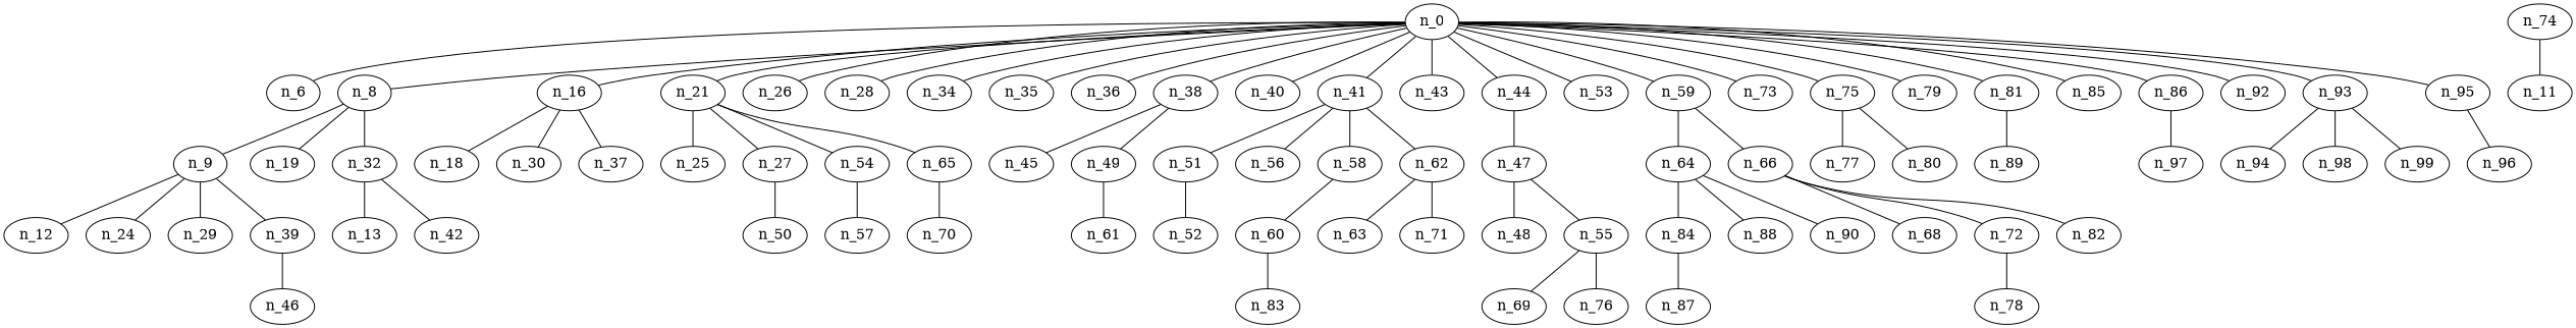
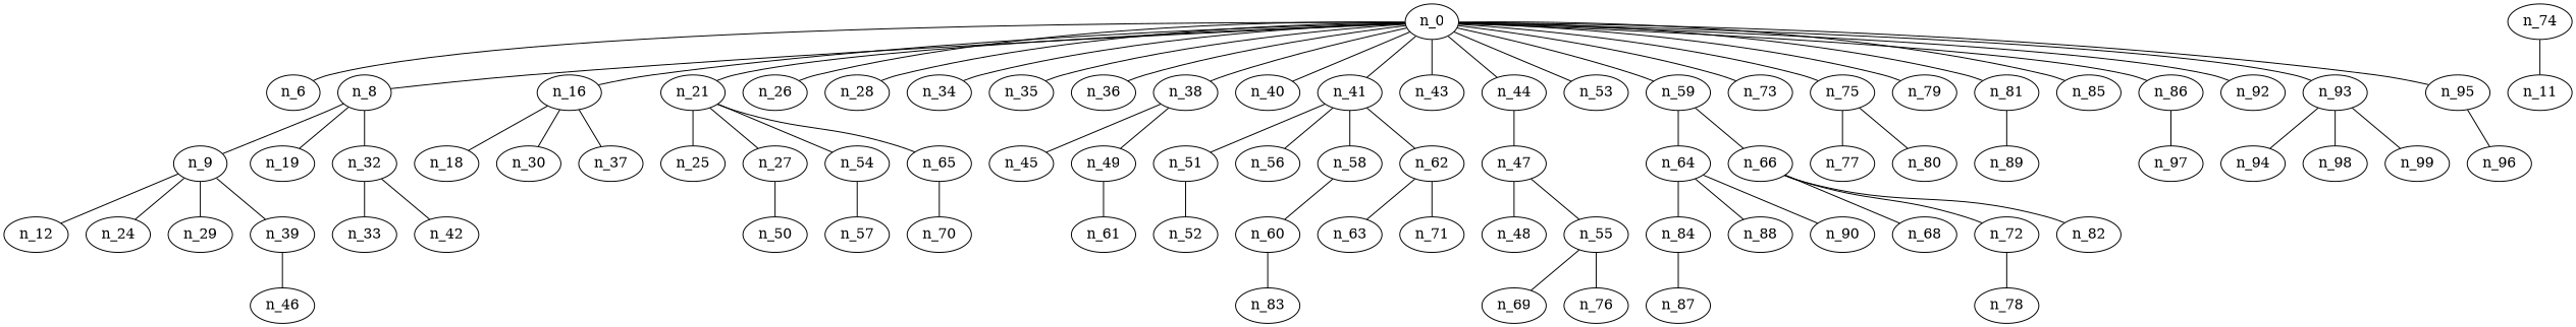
  graph {
    n_0
    n_6
    n_8
    n_16
    n_21
    n_26
    n_28
    n_34
    n_35
    n_36
    n_38
    n_40
    n_41
    n_43
    n_44
    n_53
    n_59
    n_73
    n_75
    n_79
    n_81
    n_85
    n_86
    n_92
    n_93
    n_95
    n_9
    n_19
    n_32
    n_18
    n_30
    n_37
    n_25
    n_27
    n_54
    n_65
    n_45
    n_49
    n_51
    n_56
    n_58
    n_62
    n_47
    n_64
    n_66
    n_77
    n_80
    n_89
    n_97
    n_94
    n_98
    n_99
    n_96
    n_12
    n_24
    n_29
    n_39
-   n_33 [label=n_13]
+   n_33
    n_42
    n_50
    n_57
    n_70
    n_61
    n_52
    n_60
    n_63
    n_71
    n_48
    n_55
    n_84
    n_88
    n_90
    n_68
    n_72
    n_82
    n76 [label=n_11]
    n_74
    n_87
    n_78
    n_69
    n_76
    n_83
    n_46
    n_0 -- n_6
    n_0 -- n_8
    n_0 -- n_16
    n_0 -- n_21
    n_0 -- n_26
    n_0 -- n_28
    n_0 -- n_34
    n_0 -- n_35
    n_0 -- n_36
    n_0 -- n_38
    n_0 -- n_40
    n_0 -- n_41
    n_0 -- n_43
    n_0 -- n_44
    n_0 -- n_53
    n_0 -- n_59
    n_0 -- n_73
    n_0 -- n_75
    n_0 -- n_79
    n_0 -- n_81
    n_0 -- n_85
    n_0 -- n_86
    n_0 -- n_92
    n_0 -- n_93
    n_0 -- n_95
    n_8 -- n_9
    n_8 -- n_19
    n_8 -- n_32
    n_16 -- n_18
    n_16 -- n_30
    n_16 -- n_37
    n_21 -- n_25
    n_21 -- n_27
    n_21 -- n_54
    n_21 -- n_65
    n_38 -- n_45
    n_38 -- n_49
    n_41 -- n_51
    n_41 -- n_56
    n_41 -- n_58
    n_41 -- n_62
    n_44 -- n_47
    n_59 -- n_64
    n_59 -- n_66
    n_75 -- n_77
    n_75 -- n_80
    n_81 -- n_89
    n_86 -- n_97
    n_93 -- n_94
    n_93 -- n_98
    n_93 -- n_99
    n_95 -- n_96
    n_9 -- n_12
    n_9 -- n_24
    n_9 -- n_29
    n_9 -- n_39
    n_32 -- n_33
    n_32 -- n_42
    n_27 -- n_50
    n_54 -- n_57
    n_65 -- n_70
    n_49 -- n_61
    n_51 -- n_52
    n_58 -- n_60
    n_62 -- n_63
    n_62 -- n_71
    n_47 -- n_48
    n_47 -- n_55
    n_64 -- n_84
    n_64 -- n_88
    n_64 -- n_90
    n_66 -- n_68
    n_66 -- n_72
    n_66 -- n_82
    n_39 -- n_46
    n_60 -- n_83
    n_55 -- n_69
    n_55 -- n_76
    n_84 -- n_87
    n_72 -- n_78
    n_74 -- n76
  }
